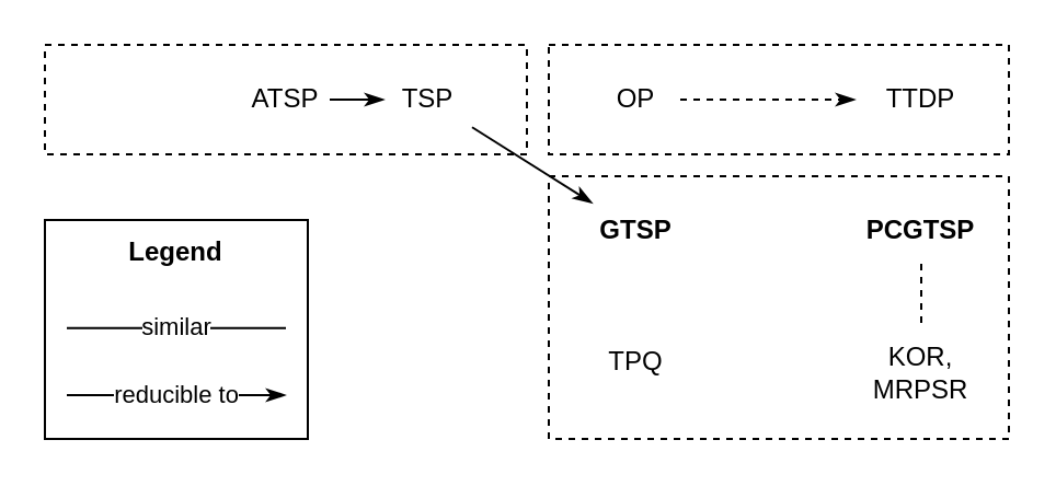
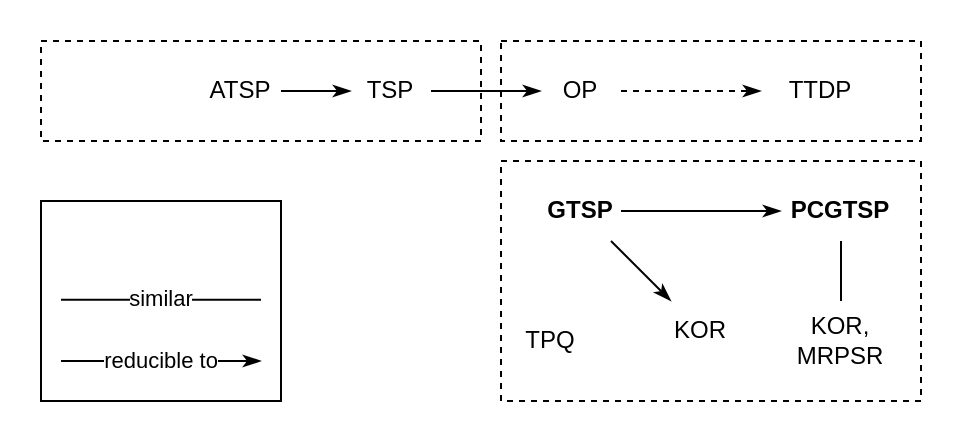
  <mxCell id="0" />
  <mxCell id="1" parent="0" />
  <mxCell id="2" value="" style="rounded=0;whiteSpace=wrap;html=1;fillColor=none;dashed=1;" parent="1" vertex="1"><mxGeometry x="20" y="20" width="220" height="50" as="geometry" /></mxCell>
  <mxCell id="3" value="" style="rounded=0;whiteSpace=wrap;html=1;fillColor=none;" parent="1" vertex="1"><mxGeometry x="20" y="100" width="120" height="100" as="geometry" /></mxCell>
  <mxCell id="4" value="TSP" style="text;html=1;strokeColor=none;fillColor=none;align=center;verticalAlign=middle;whiteSpace=wrap;rounded=0;" parent="1" vertex="1"><mxGeometry x="175" y="30" width="40" height="30" as="geometry" /></mxCell>
- <mxCell id="5" value="ATSP" style="text;html=1;strokeColor=none;fillColor=none;align=center;verticalAlign=middle;whiteSpace=wrap;rounded=0;" parent="1" vertex="1"><mxGeometry x="110" y="30" width="40" height="30" as="geometry" /></mxCell>
+ <mxCell id="5" value="ATSP" style="text;html=1;strokeColor=none;fillColor=none;align=center;verticalAlign=middle;whiteSpace=wrap;rounded=0;" parent="1" vertex="1"><mxGeometry x="100" y="30" width="40" height="30" as="geometry" /></mxCell>
  <mxCell id="6" value="" style="rounded=0;whiteSpace=wrap;html=1;fillColor=none;dashed=1;" parent="1" vertex="1"><mxGeometry x="250" y="20" width="210" height="50" as="geometry" /></mxCell>
  <mxCell id="7" value="" style="rounded=0;whiteSpace=wrap;html=1;fillColor=none;dashed=1;" parent="1" vertex="1"><mxGeometry x="250" y="80" width="210" height="120" as="geometry" /></mxCell>
  <mxCell id="8" value="OP" style="text;html=1;strokeColor=none;fillColor=none;align=center;verticalAlign=middle;whiteSpace=wrap;rounded=0;" parent="1" vertex="1"><mxGeometry x="270" y="30" width="40" height="30" as="geometry" /></mxCell>
- <mxCell id="10" value="TTDP" style="text;html=1;strokeColor=none;fillColor=none;align=center;verticalAlign=middle;whiteSpace=wrap;rounded=0;" parent="1" vertex="1"><mxGeometry x="390" y="30" width="60" height="30" as="geometry" /></mxCell>
+ <mxCell id="9" value="" style="endArrow=classicThin;html=1;rounded=0;endFill=1;" parent="1" source="4" target="8" edge="1"><mxGeometry width="50" height="50" relative="1" as="geometry"><mxPoint x="200" y="98" as="sourcePoint" /><mxPoint x="160" y="114" as="targetPoint" /></mxGeometry></mxCell>
+ <mxCell id="10" value="TTDP" style="text;html=1;strokeColor=none;fillColor=none;align=center;verticalAlign=middle;whiteSpace=wrap;rounded=0;" parent="1" vertex="1"><mxGeometry x="380" y="30" width="60" height="30" as="geometry" /></mxCell>
  <mxCell id="11" value="" style="endArrow=classicThin;html=1;rounded=0;endFill=1;dashed=1;" parent="1" source="8" target="10" edge="1"><mxGeometry width="50" height="50" relative="1" as="geometry"><mxPoint x="200" y="94" as="sourcePoint" /><mxPoint x="280" y="71" as="targetPoint" /></mxGeometry></mxCell>
  <mxCell id="12" value="GTSP" style="text;html=1;align=center;verticalAlign=middle;whiteSpace=wrap;rounded=0;fontStyle=1" parent="1" vertex="1"><mxGeometry x="270" y="90" width="40" height="30" as="geometry" /></mxCell>
- <mxCell id="13" value="" style="endArrow=classicThin;html=1;rounded=0;endFill=1;" parent="1" source="4" target="12" edge="1"><mxGeometry width="50" height="50" relative="1" as="geometry"><mxPoint x="240" y="84" as="sourcePoint" /><mxPoint x="320" y="61" as="targetPoint" /></mxGeometry></mxCell>
  <mxCell id="14" value="PCGTSP" style="text;html=1;align=center;verticalAlign=middle;whiteSpace=wrap;rounded=0;fontStyle=1;" parent="1" vertex="1"><mxGeometry x="390" y="90" width="60" height="30" as="geometry" /></mxCell>
- <mxCell id="16" value="TPQ" style="text;html=1;strokeColor=none;fillColor=none;align=center;verticalAlign=middle;whiteSpace=wrap;rounded=0;" parent="1" vertex="1"><mxGeometry x="270" y="150" width="40" height="30" as="geometry" /></mxCell>
+ <mxCell id="15" value="" style="endArrow=classicThin;html=1;rounded=0;endFill=1;" parent="1" source="12" target="14" edge="1"><mxGeometry width="50" height="50" relative="1" as="geometry"><mxPoint x="360" y="40" as="sourcePoint" /><mxPoint x="400" y="40" as="targetPoint" /></mxGeometry></mxCell>
+ <mxCell id="16" value="TPQ" style="text;html=1;strokeColor=none;fillColor=none;align=center;verticalAlign=middle;whiteSpace=wrap;rounded=0;" parent="1" vertex="1"><mxGeometry x="255" y="155" width="40" height="30" as="geometry" /></mxCell>
  <mxCell id="17" value="KOR,&lt;br&gt;MRPSR" style="text;html=1;strokeColor=none;fillColor=none;align=center;verticalAlign=middle;whiteSpace=wrap;rounded=0;" parent="1" vertex="1"><mxGeometry x="390" y="150" width="60" height="40" as="geometry" /></mxCell>
- <mxCell id="18" value="" style="endArrow=none;html=1;rounded=0;endFill=0;startArrow=none;startFill=0;dashed=1;" parent="1" source="14" target="17" edge="1"><mxGeometry width="50" height="50" relative="1" as="geometry"><mxPoint x="300" y="140" as="sourcePoint" /><mxPoint x="300" y="180" as="targetPoint" /></mxGeometry></mxCell>
+ <mxCell id="18" value="" style="endArrow=none;html=1;rounded=0;endFill=0;startArrow=none;startFill=0;" parent="1" source="14" target="17" edge="1"><mxGeometry width="50" height="50" relative="1" as="geometry"><mxPoint x="300" y="140" as="sourcePoint" /><mxPoint x="300" y="180" as="targetPoint" /></mxGeometry></mxCell>
  <mxCell id="19" value="" style="endArrow=classicThin;html=1;rounded=0;endFill=1;" parent="1" source="5" target="4" edge="1"><mxGeometry width="50" height="50" relative="1" as="geometry"><mxPoint x="140" y="70" as="sourcePoint" /><mxPoint x="140" y="110" as="targetPoint" /></mxGeometry></mxCell>
  <mxCell id="20" value="similar" style="endArrow=none;rounded=0;endFill=0;html=1;" parent="1" edge="1"><mxGeometry width="50" height="50" relative="1" as="geometry"><mxPoint x="30" y="149.43" as="sourcePoint" /><mxPoint x="130" y="149.43" as="targetPoint" /></mxGeometry></mxCell>
- <mxCell id="21" value="Legend" style="text;html=1;strokeColor=none;fillColor=none;align=center;verticalAlign=middle;whiteSpace=wrap;rounded=0;fontStyle=1;spacingLeft=0;" parent="1" vertex="1"><mxGeometry x="20" y="100" width="120" height="30" as="geometry" /></mxCell>
  <mxCell id="22" value="reducible to" style="endArrow=classicThin;html=1;rounded=0;endFill=1;" parent="1" edge="1"><mxGeometry width="50" height="50" relative="1" as="geometry"><mxPoint x="30" y="180" as="sourcePoint" /><mxPoint x="130" y="180" as="targetPoint" /></mxGeometry></mxCell>
+ <mxCell id="23" value="KOR" style="text;html=1;strokeColor=none;fillColor=none;align=center;verticalAlign=middle;whiteSpace=wrap;rounded=0;" parent="1" vertex="1"><mxGeometry x="330" y="150" width="40" height="30" as="geometry" /></mxCell>
+ <mxCell id="24" value="" style="endArrow=classicThin;html=1;rounded=0;endFill=1;" parent="1" source="12" target="23" edge="1"><mxGeometry width="50" height="50" relative="1" as="geometry"><mxPoint x="320" y="120" as="sourcePoint" /><mxPoint x="400" y="120" as="targetPoint" /></mxGeometry></mxCell>
